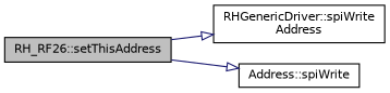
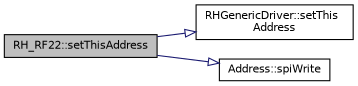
  digraph {
    rankdir=LR
    node [color=black fillcolor=white fontname=Helvetica fontsize=10 shape=record style=filled]
    edge [arrowhead=onormal color=midnightblue fontname=Helvetica fontsize=10 labelfontname=Helvetica labelfontsize=10 style=solid]
-   n1 [fillcolor=grey75 fontcolor=black height=0.2 label="RH_RF26::setThisAddress" width=0.4]
-   n2 [height=0.2 label="RHGenericDriver::spiWrite\lAddress" width=0.4]
+   n1 [fillcolor=grey75 fontcolor=black height=0.2 label="RH_RF22::setThisAddress" width=0.4]
+   n2 [height=0.2 label="RHGenericDriver::setThis\lAddress" width=0.4]
    n3 [height=0.2 label="Address::spiWrite" width=0.4]
    n1 -> n2
    n1 -> n3
  }
